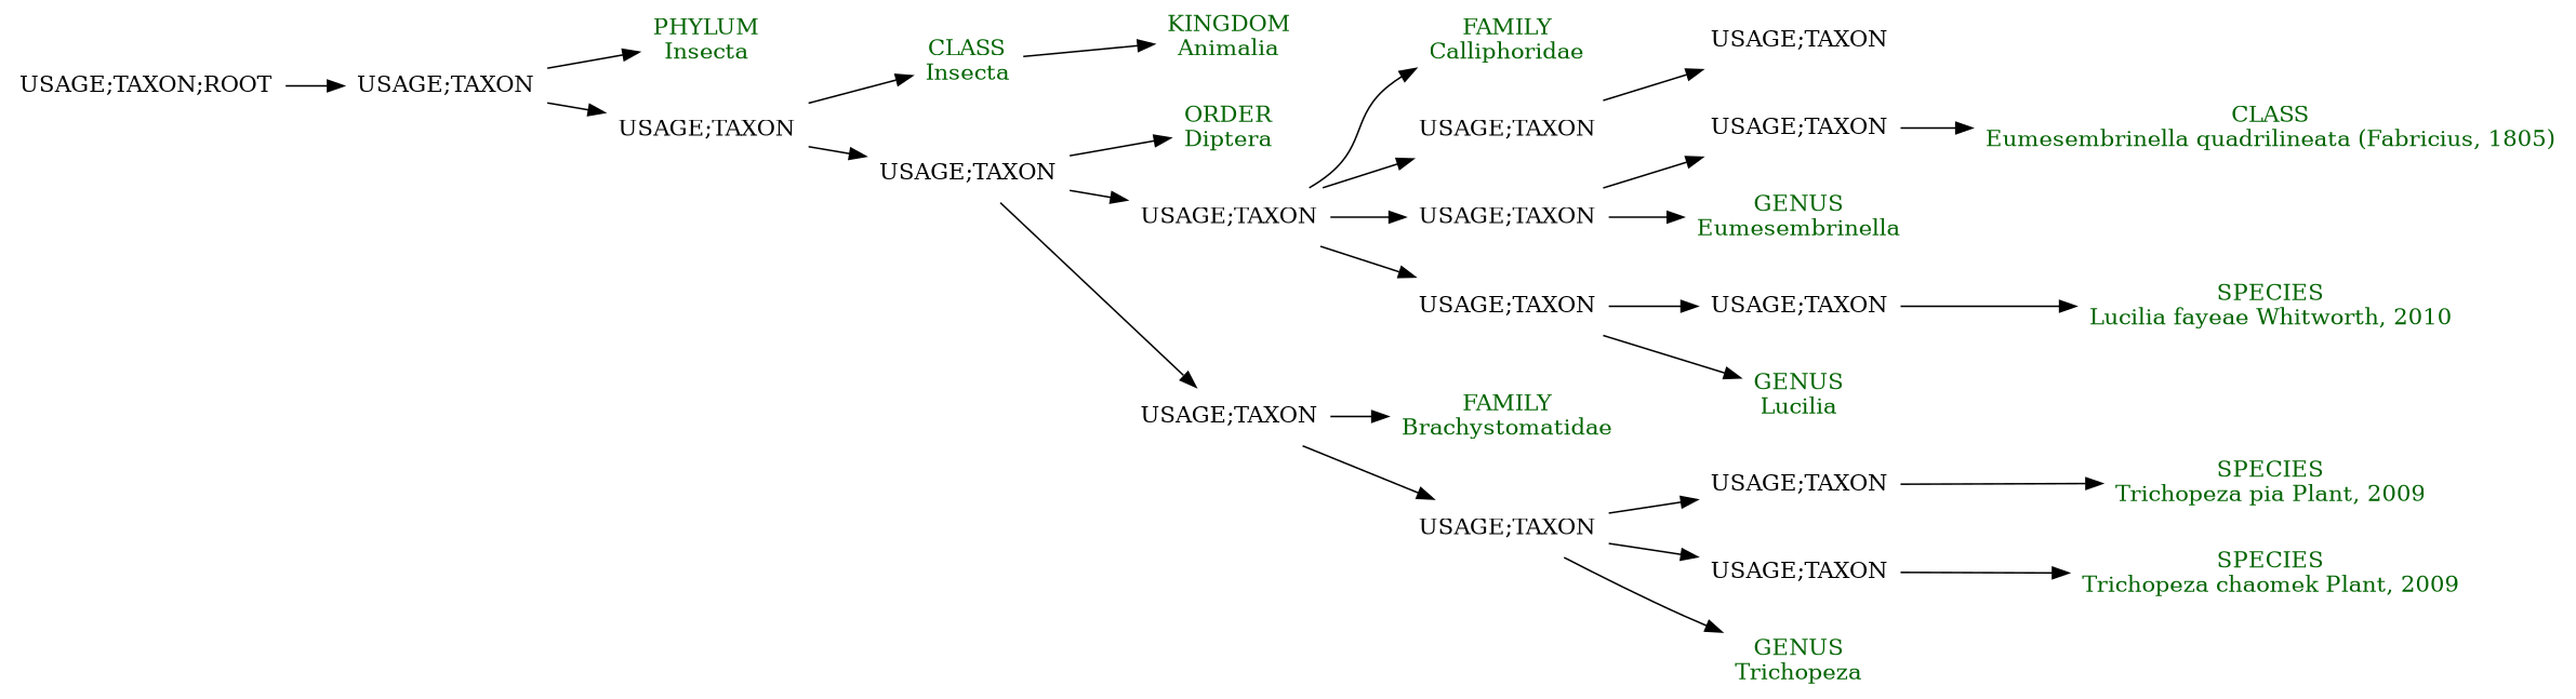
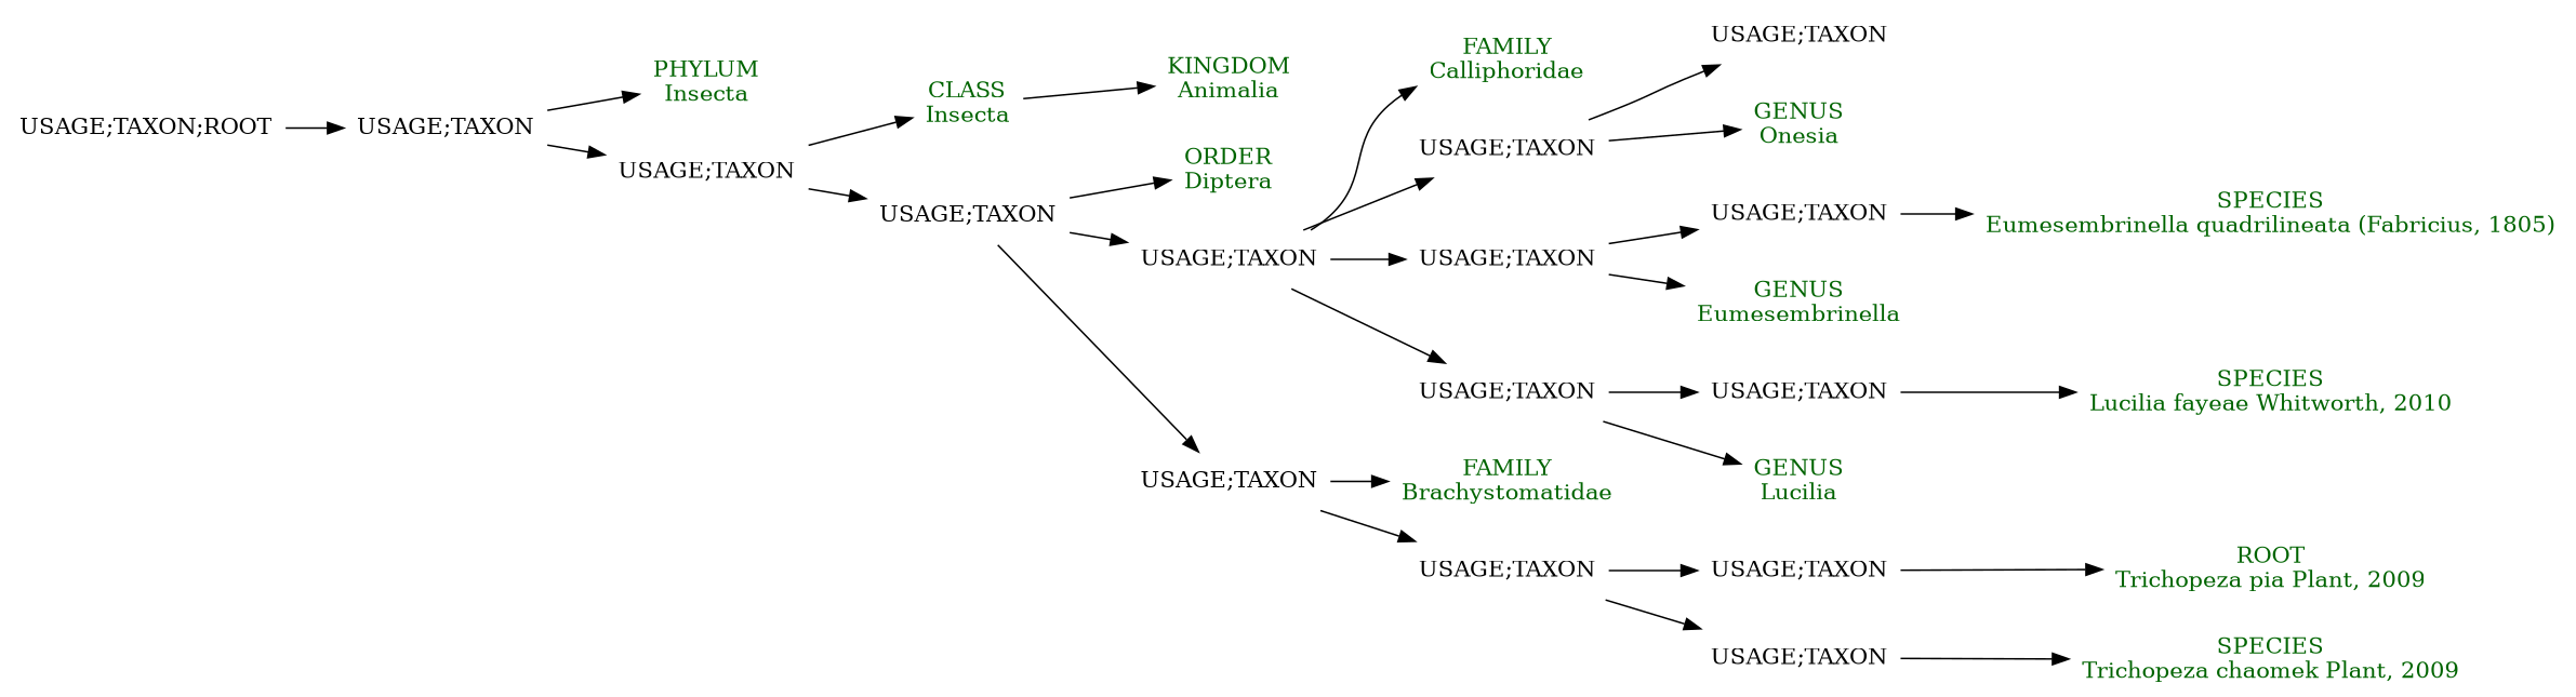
  digraph {
    rankdir=LR
    node [shape=plaintext]
-   n1 [fontcolor=darkgreen label="SPECIES\nTrichopeza pia Plant, 2009"]
+   n1 [fontcolor=darkgreen label="ROOT\nTrichopeza pia Plant, 2009"]
    n2 [label="USAGE;TAXON"]
    n3 [fontcolor=darkgreen label="SPECIES\nTrichopeza chaomek Plant, 2009"]
    n4 [label="USAGE;TAXON"]
    n5 [fontcolor=darkgreen label="SPECIES\nLucilia fayeae Whitworth, 2010"]
    n6 [label="USAGE;TAXON"]
-   n7 [fontcolor=darkgreen label="CLASS\nEumesembrinella quadrilineata (Fabricius, 1805)"]
+   n7 [fontcolor=darkgreen label="SPECIES\nEumesembrinella quadrilineata (Fabricius, 1805)"]
    n8 [label="USAGE;TAXON"]
    n9 [label="USAGE;TAXON"]
    n10 [fontcolor=darkgreen label="KINGDOM\nAnimalia"]
    n11 [label="USAGE;TAXON;ROOT"]
    n12 [label="USAGE;TAXON"]
    n13 [fontcolor=darkgreen label="PHYLUM\nInsecta"]
    n14 [label="USAGE;TAXON"]
    n15 [fontcolor=darkgreen label="CLASS\nInsecta"]
    n16 [label="USAGE;TAXON"]
    n17 [fontcolor=darkgreen label="ORDER\nDiptera"]
    n18 [label="USAGE;TAXON"]
    n19 [label="USAGE;TAXON"]
    n20 [fontcolor=darkgreen label="FAMILY\nCalliphoridae"]
    n21 [label="USAGE;TAXON"]
    n22 [label="USAGE;TAXON"]
    n23 [label="USAGE;TAXON"]
    n24 [fontcolor=darkgreen label="FAMILY\nBrachystomatidae"]
    n25 [label="USAGE;TAXON"]
+   n26 [fontcolor=darkgreen label="GENUS\nOnesia"]
    n27 [fontcolor=darkgreen label="GENUS\nEumesembrinella"]
    n28 [fontcolor=darkgreen label="GENUS\nLucilia"]
-   n29 [fontcolor=darkgreen label="GENUS\nTrichopeza"]
    n2 -> n1
    n4 -> n3
    n6 -> n5
    n8 -> n7
    n11 -> n12
    n12 -> n13
    n12 -> n14
    n14 -> n15
    n14 -> n16
    n15 -> n10
    n16 -> n17
    n16 -> n18
    n16 -> n19
    n18 -> n20
    n18 -> n21
    n18 -> n22
    n18 -> n23
    n19 -> n24
    n19 -> n25
    n21 -> n9
+   n21 -> n26
    n22 -> n8
    n22 -> n27
    n23 -> n6
    n23 -> n28
    n25 -> n2
    n25 -> n4
-   n25 -> n29
  }
